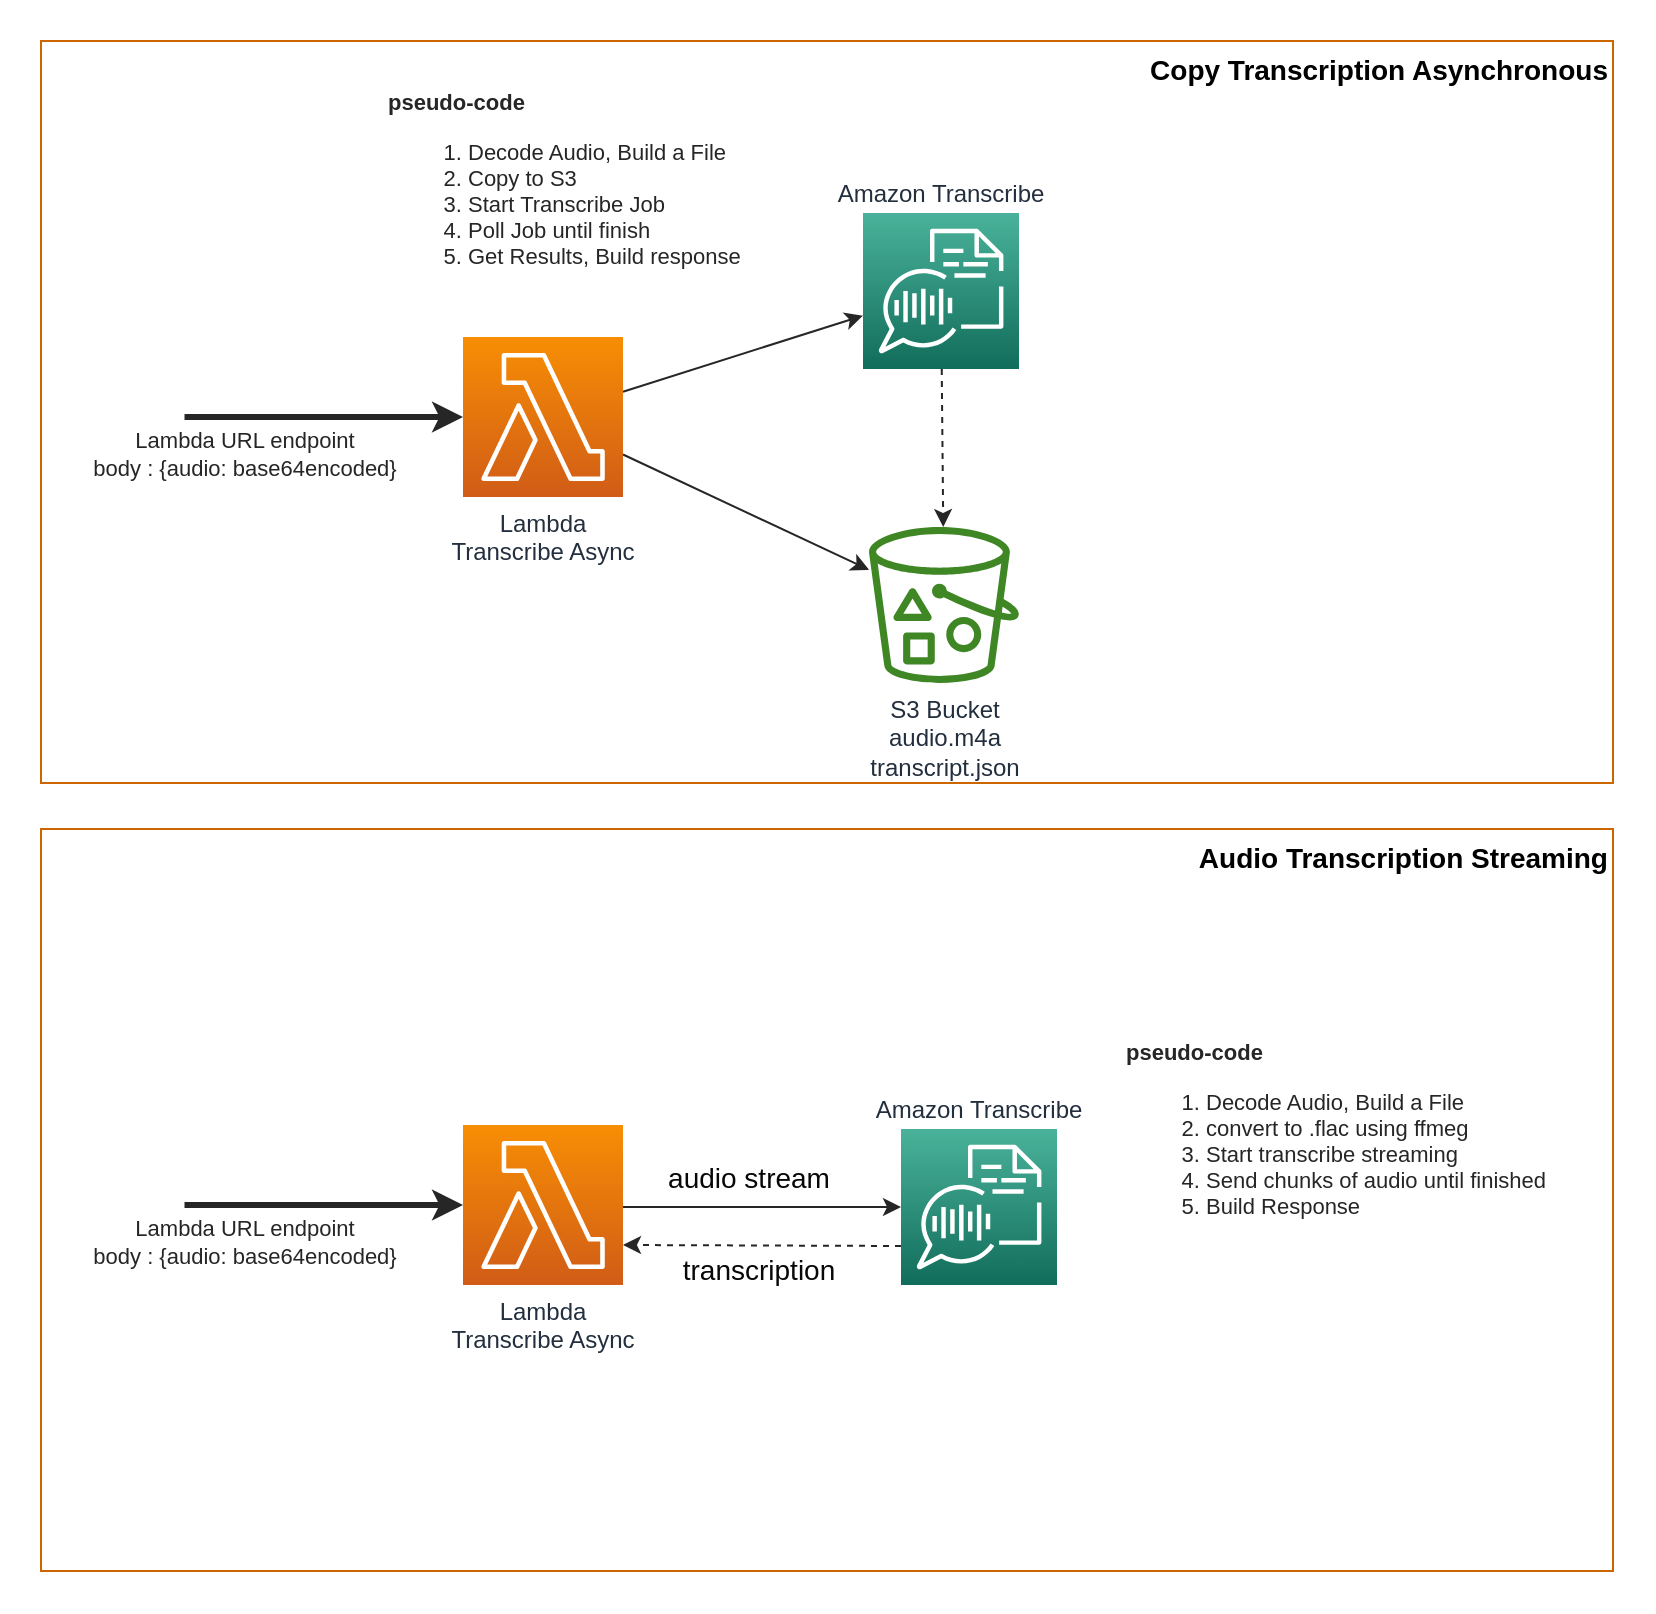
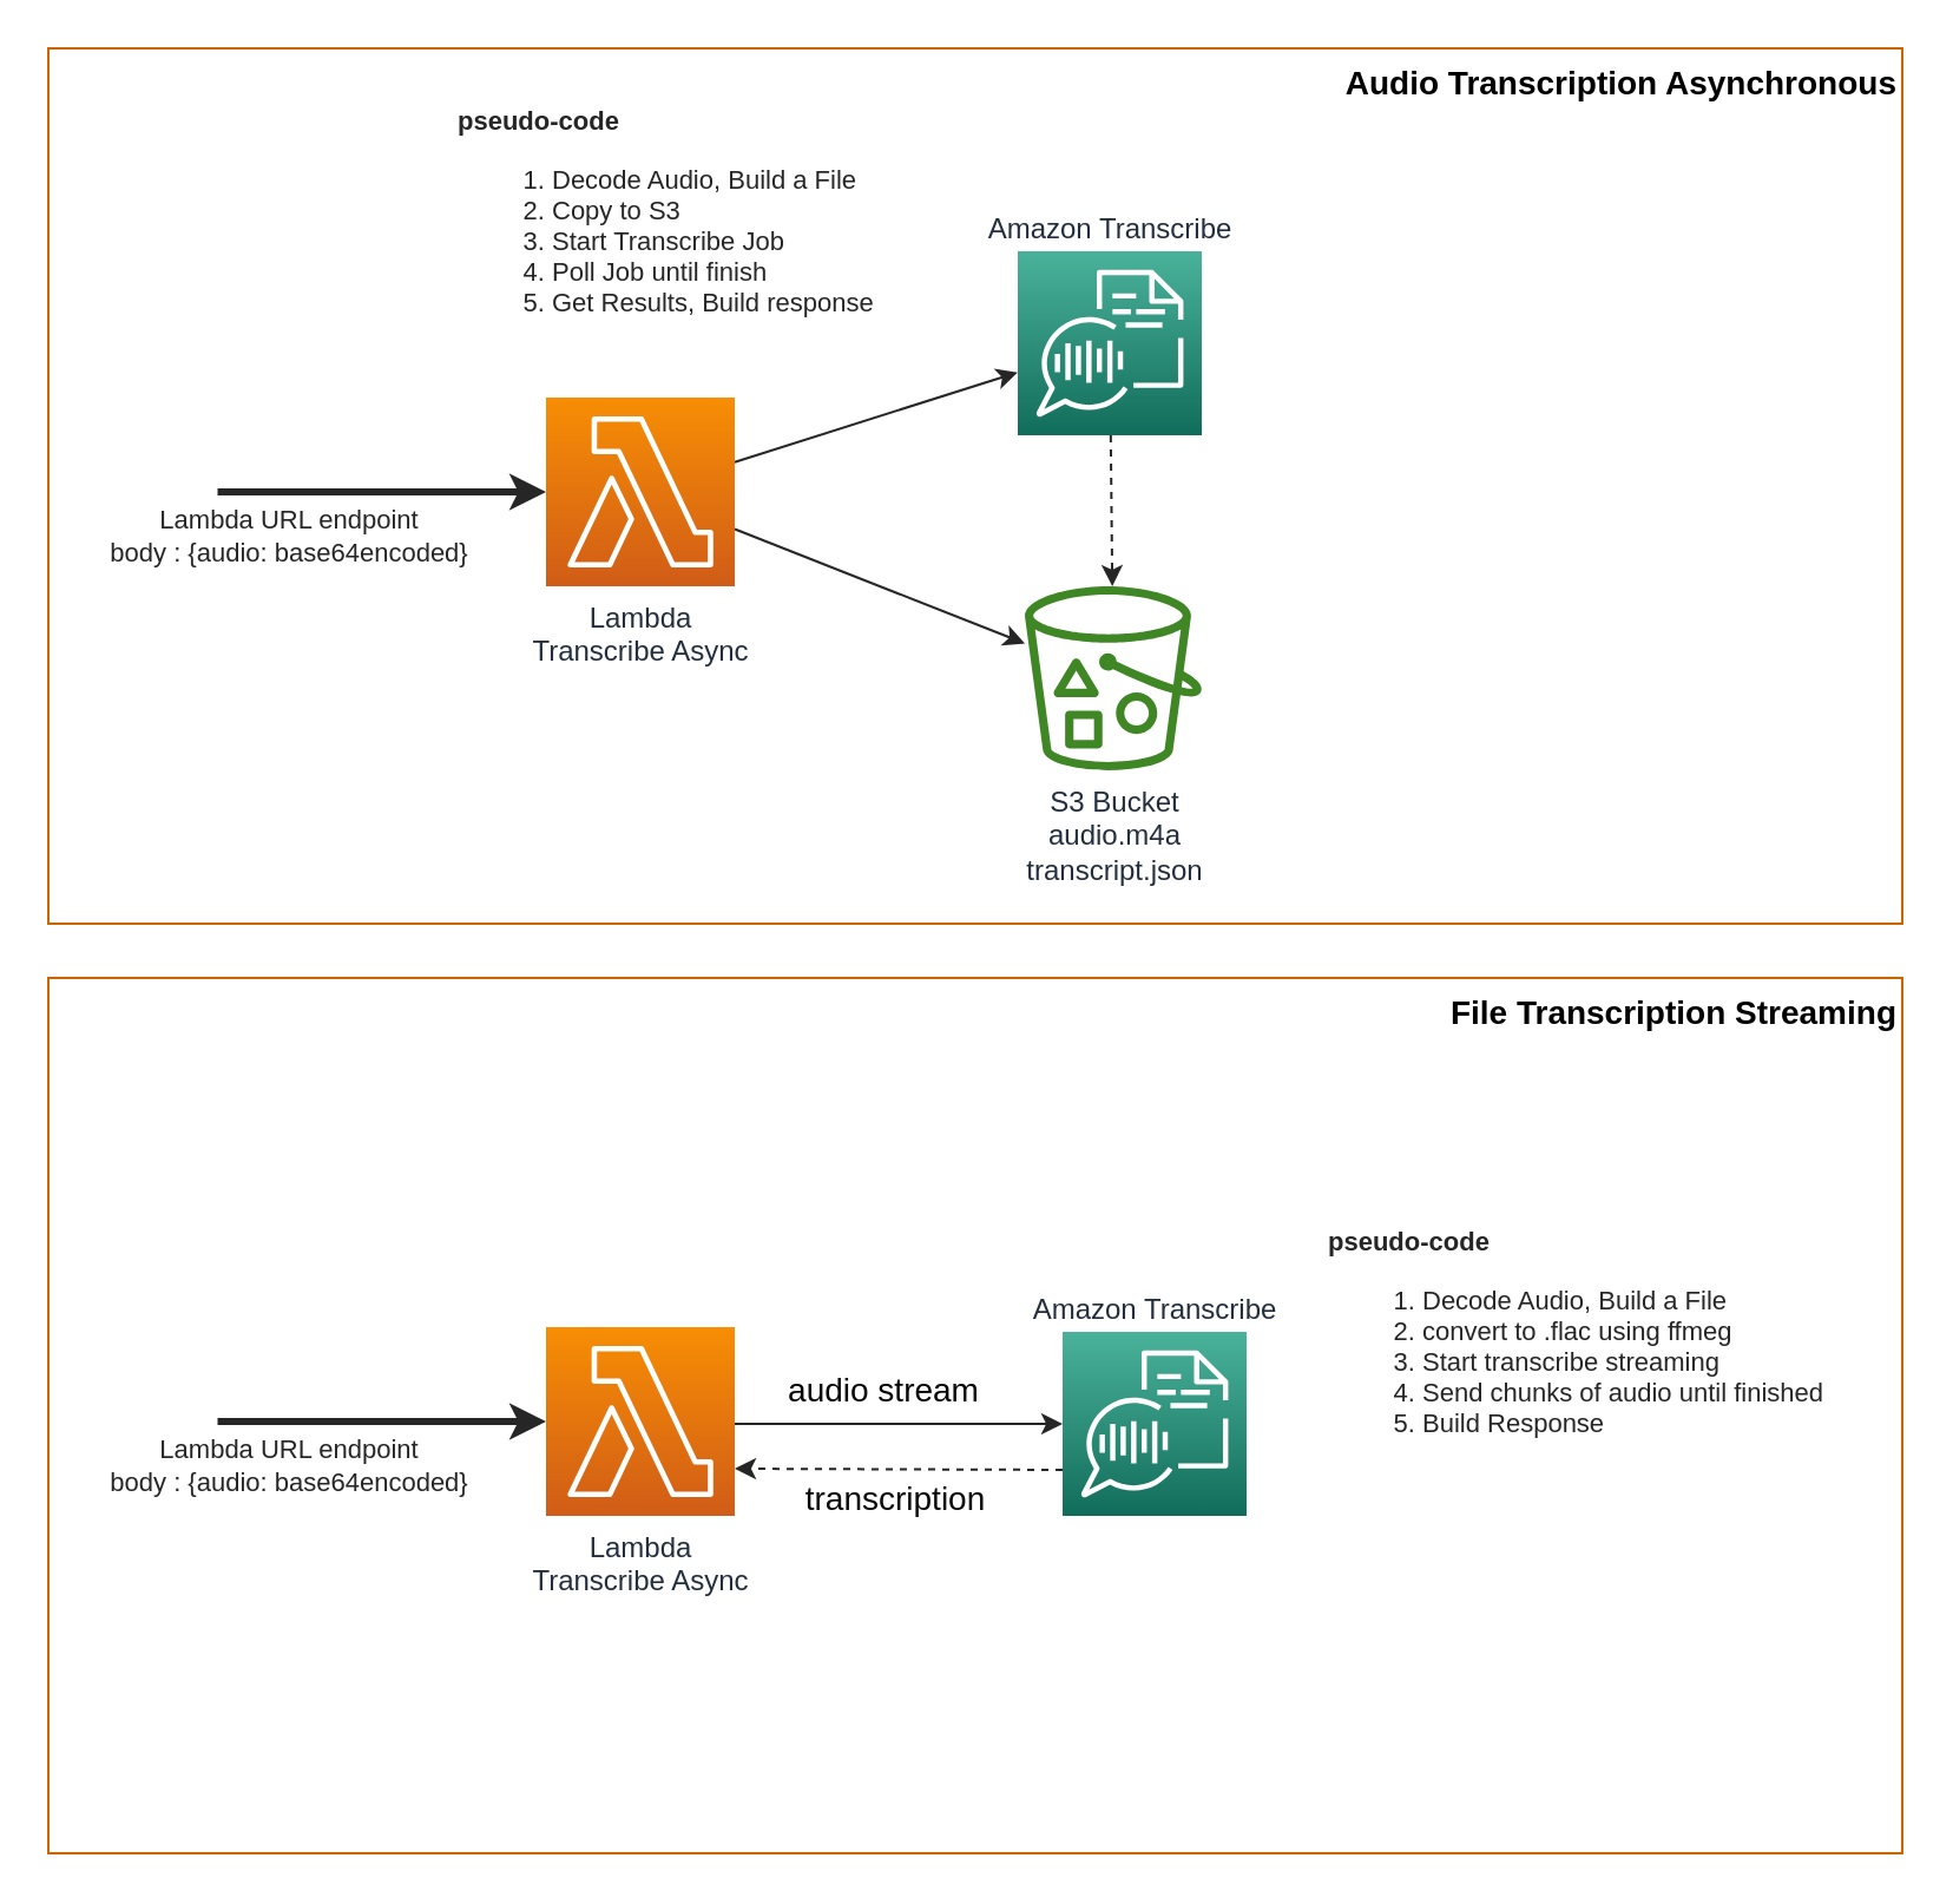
  <mxCell id="0" />
  <mxCell id="1" parent="0" />
- <mxCell id="2" value="Audio Transcription Streaming" style="rounded=0;whiteSpace=wrap;html=1;labelBackgroundColor=none;fontSize=14;fontColor=none;fillColor=none;strokeColor=#CC6600;verticalAlign=top;align=right;fontStyle=1" vertex="1" parent="1"><mxGeometry x="20" y="414" width="786" height="371" as="geometry" /></mxCell>
- <mxCell id="3" value="Copy Transcription Asynchronous" style="rounded=0;whiteSpace=wrap;html=1;labelBackgroundColor=none;fontSize=14;fontColor=none;fillColor=none;strokeColor=#CC6600;verticalAlign=top;align=right;fontStyle=1" vertex="1" parent="1"><mxGeometry x="20" y="20" width="786" height="371" as="geometry" /></mxCell>
+ <mxCell id="2" value="File Transcription Streaming" style="rounded=0;whiteSpace=wrap;html=1;labelBackgroundColor=none;fontSize=14;fontColor=none;fillColor=none;strokeColor=#CC6600;verticalAlign=top;align=right;fontStyle=1" vertex="1" parent="1"><mxGeometry x="20" y="414" width="786" height="371" as="geometry" /></mxCell>
+ <mxCell id="3" value="Audio Transcription Asynchronous" style="rounded=0;whiteSpace=wrap;html=1;labelBackgroundColor=none;fontSize=14;fontColor=none;fillColor=none;strokeColor=#CC6600;verticalAlign=top;align=right;fontStyle=1" vertex="1" parent="1"><mxGeometry x="20" y="20" width="786" height="371" as="geometry" /></mxCell>
  <mxCell id="4" style="edgeStyle=none;html=1;strokeWidth=3;strokeColor=#262626;startArrow=classic;startFill=1;endArrow=none;endFill=0;" edge="1" parent="1" source="8"><mxGeometry relative="1" as="geometry"><mxPoint x="91.75" y="208" as="targetPoint" /></mxGeometry></mxCell>
  <mxCell id="5" value="Lambda URL endpoint&lt;br&gt;body : {audio: base64encoded}" style="edgeLabel;align=center;verticalAlign=middle;resizable=0;points=[];html=1;labelBackgroundColor=none;fontColor=#262626;" vertex="1" connectable="0" parent="4"><mxGeometry x="0.11" y="1" relative="1" as="geometry"><mxPoint x="-33" y="17" as="offset" /></mxGeometry></mxCell>
  <mxCell id="6" style="edgeStyle=none;html=1;fontColor=#262626;startArrow=none;startFill=0;endArrow=classic;endFill=1;strokeColor=#262626;strokeWidth=1;" edge="1" parent="1" source="8" target="10"><mxGeometry relative="1" as="geometry" /></mxCell>
  <mxCell id="7" style="edgeStyle=none;html=1;fontColor=#262626;startArrow=none;startFill=0;endArrow=classic;endFill=1;strokeColor=#262626;strokeWidth=1;" edge="1" parent="1" source="8" target="12"><mxGeometry relative="1" as="geometry" /></mxCell>
  <mxCell id="8" value="Lambda&lt;br&gt;Transcribe Async&lt;br&gt;" style="sketch=0;points=[[0,0,0],[0.25,0,0],[0.5,0,0],[0.75,0,0],[1,0,0],[0,1,0],[0.25,1,0],[0.5,1,0],[0.75,1,0],[1,1,0],[0,0.25,0],[0,0.5,0],[0,0.75,0],[1,0.25,0],[1,0.5,0],[1,0.75,0]];outlineConnect=0;fontColor=#232F3E;gradientColor=#F78E04;gradientDirection=north;fillColor=#D05C17;strokeColor=#ffffff;dashed=0;verticalLabelPosition=bottom;verticalAlign=top;align=center;html=1;fontSize=12;fontStyle=0;aspect=fixed;shape=mxgraph.aws4.resourceIcon;resIcon=mxgraph.aws4.lambda;" vertex="1" parent="1"><mxGeometry x="231" y="168" width="80" height="80" as="geometry" /></mxCell>
  <mxCell id="9" value="&lt;h1 style=&quot;font-size: 11px;&quot;&gt;pseudo-code&lt;/h1&gt;&lt;p style=&quot;font-size: 11px;&quot;&gt;&lt;/p&gt;&lt;ol style=&quot;font-size: 11px;&quot;&gt;&lt;li style=&quot;font-size: 11px;&quot;&gt;Decode Audio, Build a File&lt;/li&gt;&lt;li style=&quot;font-size: 11px;&quot;&gt;Copy to S3&lt;/li&gt;&lt;li style=&quot;font-size: 11px;&quot;&gt;Start Transcribe Job&lt;/li&gt;&lt;li style=&quot;font-size: 11px;&quot;&gt;Poll Job until finish&lt;/li&gt;&lt;li style=&quot;font-size: 11px;&quot;&gt;Get Results, Build response&lt;/li&gt;&lt;/ol&gt;&lt;p style=&quot;font-size: 11px;&quot;&gt;&lt;/p&gt;" style="text;html=1;strokeColor=none;fillColor=none;spacing=5;spacingTop=-20;whiteSpace=wrap;overflow=hidden;rounded=0;labelBackgroundColor=none;fontColor=#262626;fontSize=11;" vertex="1" parent="1"><mxGeometry x="189" y="48" width="190" height="119" as="geometry" /></mxCell>
- <mxCell id="10" value="S3 Bucket&lt;br&gt;audio.m4a&lt;br&gt;transcript.json" style="sketch=0;outlineConnect=0;fontColor=#232F3E;gradientColor=none;fillColor=#3F8624;strokeColor=none;dashed=0;verticalLabelPosition=bottom;verticalAlign=top;align=center;html=1;fontSize=12;fontStyle=0;aspect=fixed;pointerEvents=1;shape=mxgraph.aws4.bucket_with_objects;labelBackgroundColor=none;" vertex="1" parent="1"><mxGeometry x="434" y="263" width="75" height="78" as="geometry" /></mxCell>
+ <mxCell id="10" value="S3 Bucket&lt;br&gt;audio.m4a&lt;br&gt;transcript.json" style="sketch=0;outlineConnect=0;fontColor=#232F3E;gradientColor=none;fillColor=#3F8624;strokeColor=none;dashed=0;verticalLabelPosition=bottom;verticalAlign=top;align=center;html=1;fontSize=12;fontStyle=0;aspect=fixed;pointerEvents=1;shape=mxgraph.aws4.bucket_with_objects;labelBackgroundColor=none;" vertex="1" parent="1"><mxGeometry x="434" y="248" width="75" height="78" as="geometry" /></mxCell>
  <mxCell id="11" style="edgeStyle=none;html=1;fontSize=11;fontColor=none;startArrow=none;startFill=0;endArrow=classic;endFill=1;strokeColor=#262626;strokeWidth=1;dashed=1;" edge="1" parent="1" source="12" target="10"><mxGeometry relative="1" as="geometry" /></mxCell>
  <mxCell id="12" value="Amazon Transcribe" style="sketch=0;points=[[0,0,0],[0.25,0,0],[0.5,0,0],[0.75,0,0],[1,0,0],[0,1,0],[0.25,1,0],[0.5,1,0],[0.75,1,0],[1,1,0],[0,0.25,0],[0,0.5,0],[0,0.75,0],[1,0.25,0],[1,0.5,0],[1,0.75,0]];outlineConnect=0;fontColor=#232F3E;gradientColor=#4AB29A;gradientDirection=north;fillColor=#116D5B;strokeColor=#ffffff;dashed=0;verticalLabelPosition=top;verticalAlign=bottom;align=center;html=1;fontSize=12;fontStyle=0;aspect=fixed;shape=mxgraph.aws4.resourceIcon;resIcon=mxgraph.aws4.transcribe;labelBackgroundColor=none;labelPosition=center;" vertex="1" parent="1"><mxGeometry x="431" y="106" width="78" height="78" as="geometry" /></mxCell>
  <mxCell id="13" style="edgeStyle=none;html=1;strokeWidth=3;strokeColor=#262626;startArrow=classic;startFill=1;endArrow=none;endFill=0;" edge="1" parent="1" source="17"><mxGeometry relative="1" as="geometry"><mxPoint x="91.75" y="602" as="targetPoint" /></mxGeometry></mxCell>
  <mxCell id="14" value="Lambda URL endpoint&lt;br&gt;body : {audio: base64encoded}" style="edgeLabel;align=center;verticalAlign=middle;resizable=0;points=[];html=1;labelBackgroundColor=none;fontColor=#262626;" vertex="1" connectable="0" parent="13"><mxGeometry x="0.11" y="1" relative="1" as="geometry"><mxPoint x="-33" y="17" as="offset" /></mxGeometry></mxCell>
  <mxCell id="15" style="edgeStyle=none;html=1;fontColor=#262626;startArrow=none;startFill=0;endArrow=classic;endFill=1;strokeColor=#262626;strokeWidth=1;" edge="1" parent="1" source="17" target="21"><mxGeometry relative="1" as="geometry"><Array as="points"><mxPoint x="294" y="603" /></Array></mxGeometry></mxCell>
  <mxCell id="16" value="audio stream" style="edgeLabel;html=1;align=center;verticalAlign=middle;resizable=0;points=[];fontSize=14;fontColor=#080808;labelBackgroundColor=none;" vertex="1" connectable="0" parent="15"><mxGeometry x="0.1" y="2" relative="1" as="geometry"><mxPoint x="2" y="-13" as="offset" /></mxGeometry></mxCell>
  <mxCell id="17" value="Lambda&lt;br&gt;Transcribe Async" style="sketch=0;points=[[0,0,0],[0.25,0,0],[0.5,0,0],[0.75,0,0],[1,0,0],[0,1,0],[0.25,1,0],[0.5,1,0],[0.75,1,0],[1,1,0],[0,0.25,0],[0,0.5,0],[0,0.75,0],[1,0.25,0],[1,0.5,0],[1,0.75,0]];outlineConnect=0;fontColor=#232F3E;gradientColor=#F78E04;gradientDirection=north;fillColor=#D05C17;strokeColor=#ffffff;dashed=0;verticalLabelPosition=bottom;verticalAlign=top;align=center;html=1;fontSize=12;fontStyle=0;aspect=fixed;shape=mxgraph.aws4.resourceIcon;resIcon=mxgraph.aws4.lambda;" vertex="1" parent="1"><mxGeometry x="231" y="562" width="80" height="80" as="geometry" /></mxCell>
  <mxCell id="18" value="&lt;h1 style=&quot;font-size: 11px&quot;&gt;pseudo-code&lt;/h1&gt;&lt;p style=&quot;font-size: 11px&quot;&gt;&lt;/p&gt;&lt;ol style=&quot;font-size: 11px&quot;&gt;&lt;li style=&quot;font-size: 11px&quot;&gt;Decode Audio, Build a File&lt;/li&gt;&lt;li style=&quot;font-size: 11px&quot;&gt;convert to .flac using ffmeg&lt;/li&gt;&lt;li style=&quot;font-size: 11px&quot;&gt;Start transcribe streaming&lt;/li&gt;&lt;li style=&quot;font-size: 11px&quot;&gt;Send chunks of audio until finished&lt;/li&gt;&lt;li style=&quot;font-size: 11px&quot;&gt;Build Response&amp;nbsp;&lt;/li&gt;&lt;/ol&gt;&lt;p style=&quot;font-size: 11px&quot;&gt;&lt;/p&gt;" style="text;html=1;strokeColor=none;fillColor=none;spacing=5;spacingTop=-20;whiteSpace=wrap;overflow=hidden;rounded=0;labelBackgroundColor=none;fontColor=#262626;fontSize=11;" vertex="1" parent="1"><mxGeometry x="558" y="523" width="236" height="119" as="geometry" /></mxCell>
  <mxCell id="19" style="edgeStyle=none;html=1;exitX=0;exitY=0.75;exitDx=0;exitDy=0;exitPerimeter=0;entryX=1;entryY=0.75;entryDx=0;entryDy=0;entryPerimeter=0;dashed=1;fontSize=14;fontColor=none;startArrow=none;startFill=0;endArrow=classic;endFill=1;strokeColor=#262626;strokeWidth=1;" edge="1" parent="1" source="21" target="17"><mxGeometry relative="1" as="geometry" /></mxCell>
  <mxCell id="20" value="transcription" style="edgeLabel;html=1;align=center;verticalAlign=middle;resizable=0;points=[];fontSize=14;fontColor=#080808;labelBackgroundColor=none;" vertex="1" connectable="0" parent="19"><mxGeometry x="-0.416" y="1" relative="1" as="geometry"><mxPoint x="-30" y="11" as="offset" /></mxGeometry></mxCell>
  <mxCell id="21" value="Amazon Transcribe" style="sketch=0;points=[[0,0,0],[0.25,0,0],[0.5,0,0],[0.75,0,0],[1,0,0],[0,1,0],[0.25,1,0],[0.5,1,0],[0.75,1,0],[1,1,0],[0,0.25,0],[0,0.5,0],[0,0.75,0],[1,0.25,0],[1,0.5,0],[1,0.75,0]];outlineConnect=0;fontColor=#232F3E;gradientColor=#4AB29A;gradientDirection=north;fillColor=#116D5B;strokeColor=#ffffff;dashed=0;verticalLabelPosition=top;verticalAlign=bottom;align=center;html=1;fontSize=12;fontStyle=0;aspect=fixed;shape=mxgraph.aws4.resourceIcon;resIcon=mxgraph.aws4.transcribe;labelBackgroundColor=none;labelPosition=center;" vertex="1" parent="1"><mxGeometry x="450" y="564" width="78" height="78" as="geometry" /></mxCell>
